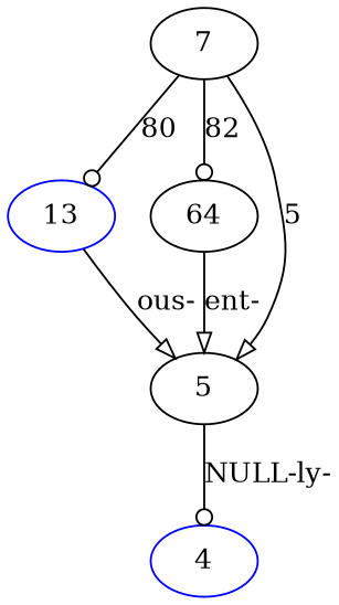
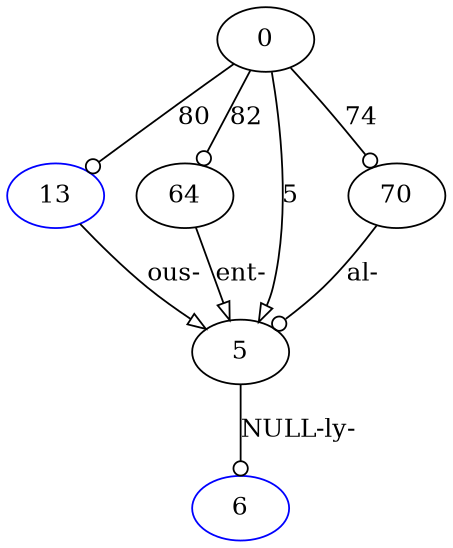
  digraph {
    node [color=black]
    edge [arrowhead=odot]
-   0 [height=0.5 width=0.75 label=7]
+   0 [height=0.5 width=0.75]
    n2 [color=blue height=0.5 label=13 width=0.75]
    n3 [height=0.5 label=64 width=0.75]
    5 [height=0.5 width=0.75]
-   4 [color=blue height=0.5 width=0.75]
+   70 [height=0.5 width=0.75]
+   4 [color=blue height=0.5 width=0.75 label=6]
    0 -> n2 [label=80]
    0 -> n3 [label=82]
    0 -> 5 [arrowhead=onormal label=5]
+   0 -> 70 [label=74]
    n2 -> 5 [arrowhead=onormal label="ous-"]
    n3 -> 5 [arrowhead=onormal label="ent-"]
    5 -> 4 [label="NULL-ly-"]
+   70 -> 5 [label="al-"]
  }
